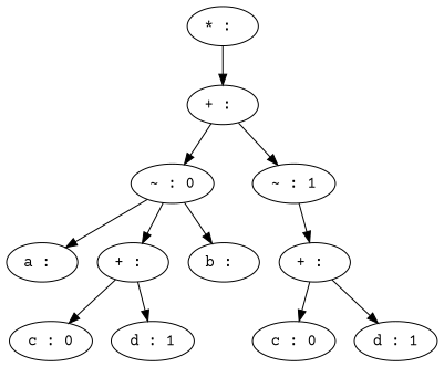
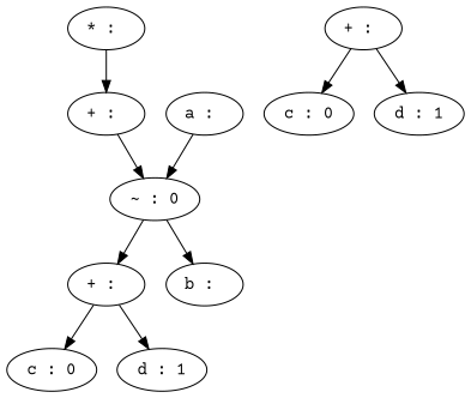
  digraph {
    fontname="Courier Prime"
    node [fontname="Courier Prime"]
    edge [fontname="Courier Prime"]
    n1 [label="* : "]
    n2 [label="+ : "]
    n3 [label="~ : 0"]
-   n4 [label="~ : 1"]
    n5 [label="a : "]
    n6 [label="+ : "]
    n7 [label="b : "]
    n8 [label="+ : "]
    n9 [label="c : 0"]
    n10 [label="d : 1"]
    n11 [label="c : 0"]
    n12 [label="d : 1"]
    n1 -> n2
    n2 -> n3
-   n2 -> n4
-   n3 -> n5
+   n5 -> n3
    n3 -> n6
    n3 -> n7
-   n4 -> n8
    n6 -> n9
    n6 -> n10
    n8 -> n11
    n8 -> n12
  }
